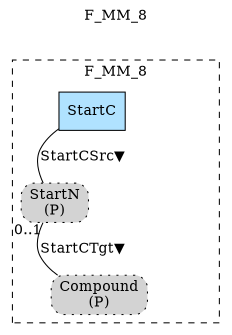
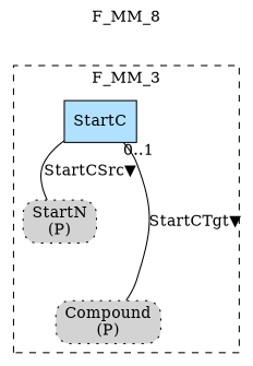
  digraph {
    label=F_MM_8
    labelfontsize=12
    labelloc=tl
    node [fillcolor=lightgray shape=box style="rounded,filled,dotted"]
    edge [dir=none]
    n1 [label=<StartN<br/>(P)>]
    n2 [fillcolor=lightskyblue1 label=StartC shape=record style=filled]
    n3 [label=<Compound<br/>(P)>]
    subgraph cluster_1 {
+     label=F_MM_3
      style=dashed
      n1
      n2
      n3
    }
    n2 -> n1 [label="StartCSrc▼"]
-   n1 -> n3 [label="StartCTgt▼" taillabel="0..1"]
+   n2 -> n3 [label="StartCTgt▼" taillabel="0..1"]
  }
